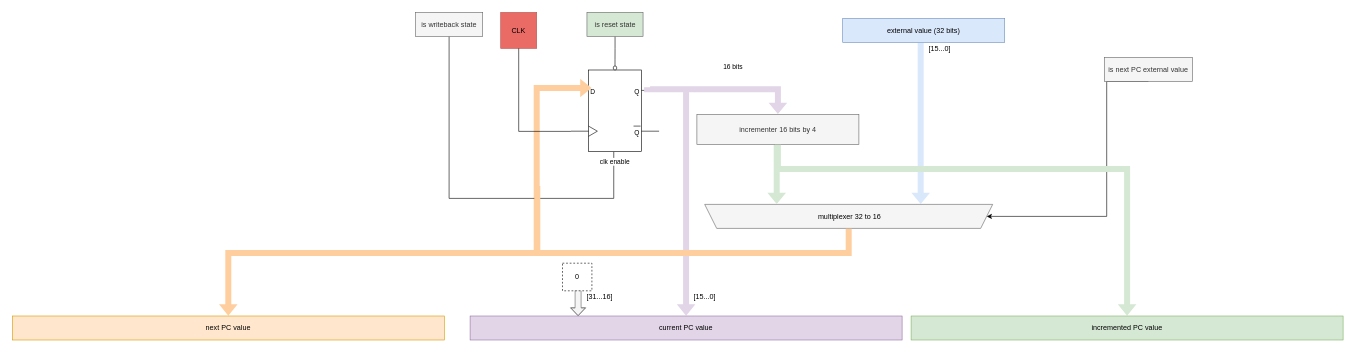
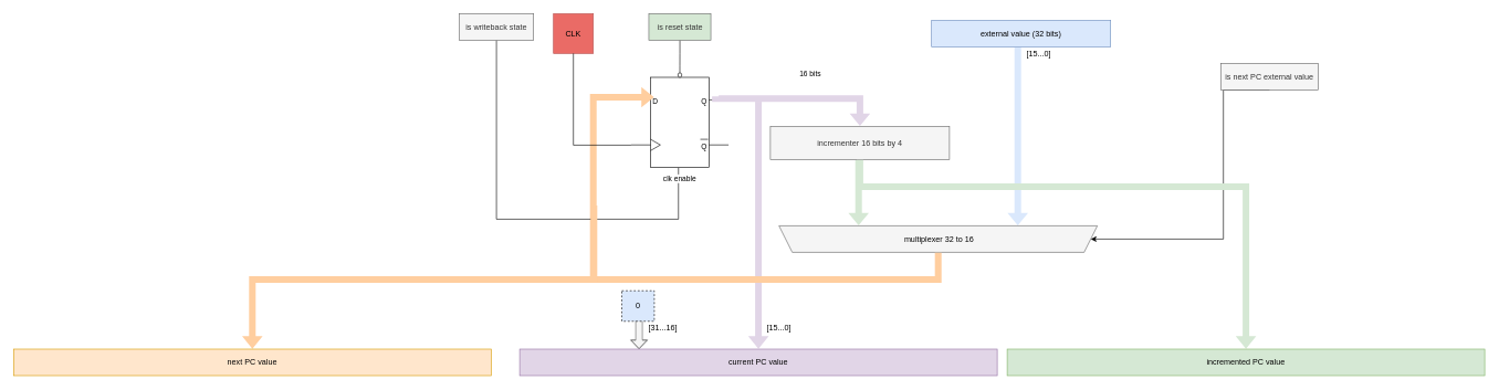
  <mxCell id="0" />
  <mxCell id="1" parent="0" />
  <mxCell id="2" value="" style="verticalLabelPosition=bottom;shadow=0;dashed=0;align=center;html=1;verticalAlign=top;shape=mxgraph.electrical.logic_gates.d_type_flip-flop_with_clear;" parent="1" vertex="1"><mxGeometry x="951" y="99" width="147" height="153" as="geometry" /></mxCell>
  <mxCell id="3" style="edgeStyle=orthogonalEdgeStyle;shape=flexArrow;rounded=0;orthogonalLoop=1;jettySize=auto;html=1;entryX=0.25;entryY=1;entryDx=0;entryDy=0;strokeWidth=1;fillColor=#dae8fc;strokeColor=none;" parent="1" source="4" target="13" edge="1"><mxGeometry relative="1" as="geometry"><Array as="points"><mxPoint x="1534" y="70" /></Array></mxGeometry></mxCell>
  <mxCell id="4" value="external value (32 bits)" style="rounded=0;whiteSpace=wrap;html=1;fillColor=#dae8fc;strokeColor=#6c8ebf;" parent="1" vertex="1"><mxGeometry x="1404" y="30" width="270" height="40" as="geometry" /></mxCell>
  <mxCell id="5" style="edgeStyle=orthogonalEdgeStyle;rounded=0;orthogonalLoop=1;jettySize=auto;html=1;exitX=0.5;exitY=1;exitDx=0;exitDy=0;entryX=0;entryY=0.5;entryDx=0;entryDy=0;" parent="1" source="6" target="13" edge="1"><mxGeometry relative="1" as="geometry"><Array as="points"><mxPoint x="1844" y="360" /></Array></mxGeometry></mxCell>
  <mxCell id="6" value="is next PC external value" style="rounded=0;whiteSpace=wrap;html=1;fillColor=#f5f5f5;strokeColor=#666666;fontColor=#333333;" parent="1" vertex="1"><mxGeometry x="1840" y="95" width="147" height="40" as="geometry" /></mxCell>
  <mxCell id="7" style="edgeStyle=orthogonalEdgeStyle;shape=flexArrow;rounded=0;orthogonalLoop=1;jettySize=auto;html=1;endArrow=block;endFill=0;strokeWidth=1;entryX=0.5;entryY=0;entryDx=0;entryDy=0;fillColor=#e1d5e7;strokeColor=none;" parent="1" target="9" edge="1"><mxGeometry relative="1" as="geometry"><mxPoint x="1143" y="148" as="sourcePoint" /><Array as="points"><mxPoint x="1143" y="148" /></Array></mxGeometry></mxCell>
  <mxCell id="8" style="edgeStyle=orthogonalEdgeStyle;rounded=0;orthogonalLoop=1;jettySize=auto;html=1;exitX=0.5;exitY=1;exitDx=0;exitDy=0;entryX=0.25;entryY=0;entryDx=0;entryDy=0;endArrow=classicThin;endFill=1;strokeWidth=1;shape=flexArrow;endWidth=13.81;endSize=4.043;fillColor=#f5f5f5;strokeColor=#666666;" parent="1" source="21" target="9" edge="1"><mxGeometry relative="1" as="geometry"><Array as="points"><mxPoint x="962" y="470" /><mxPoint x="963" y="470" /></Array></mxGeometry></mxCell>
  <mxCell id="9" value="current PC value" style="rounded=0;whiteSpace=wrap;html=1;fillColor=#e1d5e7;strokeColor=#9673a6;" parent="1" vertex="1"><mxGeometry x="783" y="526" width="720" height="40" as="geometry" /></mxCell>
  <mxCell id="10" style="edgeStyle=orthogonalEdgeStyle;rounded=0;orthogonalLoop=1;jettySize=auto;html=1;entryX=0.5;entryY=0;entryDx=0;entryDy=0;entryPerimeter=0;endArrow=none;endFill=0;" parent="1" source="11" target="2" edge="1"><mxGeometry relative="1" as="geometry" /></mxCell>
  <mxCell id="11" value="is reset state" style="rounded=0;whiteSpace=wrap;html=1;fillColor=#d5e8d4;strokeColor=#666666;fontColor=#333333;" parent="1" vertex="1"><mxGeometry x="977.75" y="20" width="93.5" height="40" as="geometry" /></mxCell>
  <mxCell id="12" value="CLK" style="rounded=0;whiteSpace=wrap;html=1;strokeColor=#b85450;fillColor=#EA6B66;" parent="1" vertex="1"><mxGeometry x="834" y="20" width="60" height="60" as="geometry" /></mxCell>
  <mxCell id="13" value="" style="shape=trapezoid;perimeter=trapezoidPerimeter;whiteSpace=wrap;html=1;fixedSize=1;fillColor=#f5f5f5;strokeColor=#666666;fontColor=#333333;rotation=-180;direction=east;" parent="1" vertex="1"><mxGeometry x="1174" y="340" width="480" height="40" as="geometry" /></mxCell>
  <mxCell id="14" style="edgeStyle=orthogonalEdgeStyle;shape=flexArrow;rounded=0;orthogonalLoop=1;jettySize=auto;html=1;entryX=0.75;entryY=1;entryDx=0;entryDy=0;endArrow=block;endFill=0;strokeWidth=1;fillColor=#d5e8d4;strokeColor=none;" parent="1" source="15" target="13" edge="1"><mxGeometry relative="1" as="geometry"><Array as="points"><mxPoint x="1296" y="225" /><mxPoint x="1294" y="225" /></Array></mxGeometry></mxCell>
  <mxCell id="15" value="incrementer 16 bits by 4" style="rounded=0;whiteSpace=wrap;html=1;fillColor=#f5f5f5;strokeColor=#666666;fontColor=#333333;" parent="1" vertex="1"><mxGeometry x="1161" y="190" width="270" height="50" as="geometry" /></mxCell>
  <mxCell id="16" value="multiplexer 32 to 16" style="text;html=1;strokeColor=none;fillColor=none;align=center;verticalAlign=middle;whiteSpace=wrap;rounded=0;" parent="1" vertex="1"><mxGeometry x="1350" y="350" width="131" height="20" as="geometry" /></mxCell>
  <mxCell id="17" style="edgeStyle=orthogonalEdgeStyle;rounded=0;orthogonalLoop=1;jettySize=auto;html=1;entryX=0.5;entryY=0;entryDx=0;entryDy=0;strokeWidth=1;shape=flexArrow;fillColor=#e1d5e7;exitX=0.8;exitY=0.245;exitDx=0;exitDy=0;exitPerimeter=0;strokeColor=none;" parent="1" target="15" edge="1"><mxGeometry relative="1" as="geometry"><mxPoint x="1078" y="144.3" as="sourcePoint" /><Array as="points"><mxPoint x="1078" y="148" /><mxPoint x="1296" y="148" /></Array></mxGeometry></mxCell>
  <mxCell id="18" value="16 bits" style="edgeLabel;html=1;align=center;verticalAlign=middle;resizable=0;points=[];" parent="17" vertex="1" connectable="0"><mxGeometry x="-0.856" y="1" relative="1" as="geometry"><mxPoint x="127.2" y="-37.3" as="offset" /></mxGeometry></mxCell>
  <mxCell id="19" style="edgeStyle=orthogonalEdgeStyle;shape=flexArrow;rounded=0;orthogonalLoop=1;jettySize=auto;html=1;endArrow=block;endFill=0;strokeWidth=1;strokeColor=none;entryX=0.238;entryY=0.307;entryDx=0;entryDy=0;entryPerimeter=0;fillColor=#FFCE9F;" parent="1" source="13" target="2" edge="1"><mxGeometry relative="1" as="geometry"><Array as="points"><mxPoint x="1414" y="421" /><mxPoint x="894" y="421" /><mxPoint x="894" y="146" /></Array><mxPoint x="937" y="146" as="targetPoint" /></mxGeometry></mxCell>
  <mxCell id="20" value="[15...0]" style="text;html=1;strokeColor=none;fillColor=none;align=center;verticalAlign=middle;whiteSpace=wrap;rounded=0;" parent="1" vertex="1"><mxGeometry x="1154" y="484" width="40" height="20" as="geometry" /></mxCell>
- <mxCell id="21" value="0" style="rounded=0;whiteSpace=wrap;html=1;dashed=1;" parent="1" vertex="1"><mxGeometry x="937" y="438" width="49" height="46" as="geometry" /></mxCell>
+ <mxCell id="21" value="0" style="rounded=0;whiteSpace=wrap;html=1;dashed=1;fillColor=#dae8fc;" parent="1" vertex="1"><mxGeometry x="937" y="438" width="49" height="46" as="geometry" /></mxCell>
  <mxCell id="22" value="[31...16]" style="text;html=1;strokeColor=none;fillColor=none;align=center;verticalAlign=middle;whiteSpace=wrap;rounded=0;" parent="1" vertex="1"><mxGeometry x="979" y="484" width="40" height="20" as="geometry" /></mxCell>
  <mxCell id="23" value="[15...0]" style="text;html=1;strokeColor=none;fillColor=none;align=center;verticalAlign=middle;whiteSpace=wrap;rounded=0;" parent="1" vertex="1"><mxGeometry x="1546" y="71" width="40" height="20" as="geometry" /></mxCell>
  <mxCell id="24" style="edgeStyle=orthogonalEdgeStyle;rounded=0;orthogonalLoop=1;jettySize=auto;html=1;exitX=0.5;exitY=1;exitDx=0;exitDy=0;entryX=0.5;entryY=0;entryDx=0;entryDy=0;fillColor=#d5e8d4;shape=flexArrow;strokeColor=none;" parent="1" source="15" target="25" edge="1"><mxGeometry relative="1" as="geometry"><Array as="points"><mxPoint x="1296" y="281" /><mxPoint x="1878" y="281" /></Array></mxGeometry></mxCell>
  <mxCell id="25" value="incremented PC value" style="rounded=0;whiteSpace=wrap;html=1;fillColor=#d5e8d4;strokeColor=#82b366;" parent="1" vertex="1"><mxGeometry x="1518" y="526" width="720" height="40" as="geometry" /></mxCell>
  <mxCell id="26" style="edgeStyle=orthogonalEdgeStyle;rounded=0;orthogonalLoop=1;jettySize=auto;html=1;exitX=0;exitY=0.78;exitDx=0;exitDy=0;exitPerimeter=0;entryX=0.5;entryY=1;entryDx=0;entryDy=0;endArrow=none;endFill=0;" parent="1" source="2" target="12" edge="1"><mxGeometry relative="1" as="geometry" /></mxCell>
  <mxCell id="27" style="edgeStyle=orthogonalEdgeStyle;rounded=0;orthogonalLoop=1;jettySize=auto;html=1;exitX=0.5;exitY=1;exitDx=0;exitDy=0;entryX=0.486;entryY=1.003;entryDx=0;entryDy=0;entryPerimeter=0;endArrow=none;endFill=0;" parent="1" source="29" target="2" edge="1"><mxGeometry relative="1" as="geometry"><Array as="points"><mxPoint x="748" y="330" /><mxPoint x="1022" y="330" /></Array></mxGeometry></mxCell>
  <mxCell id="28" value="clk enable" style="edgeLabel;html=1;align=center;verticalAlign=middle;resizable=0;points=[];" parent="27" vertex="1" connectable="0"><mxGeometry x="0.949" y="-1" relative="1" as="geometry"><mxPoint as="offset" /></mxGeometry></mxCell>
  <mxCell id="29" value="is writeback state" style="rounded=0;whiteSpace=wrap;html=1;fillColor=#f5f5f5;strokeColor=#666666;fontColor=#333333;" parent="1" vertex="1"><mxGeometry x="692" y="20" width="112" height="40" as="geometry" /></mxCell>
  <mxCell id="30" style="edgeStyle=orthogonalEdgeStyle;rounded=0;orthogonalLoop=1;jettySize=auto;html=1;exitX=0.5;exitY=0;exitDx=0;exitDy=0;shape=flexArrow;entryX=0.5;entryY=0;entryDx=0;entryDy=0;strokeColor=none;fillColor=#FFCE9F;" edge="1" parent="1" target="31"><mxGeometry relative="1" as="geometry"><mxPoint x="895" y="309" as="sourcePoint" /><Array as="points"><mxPoint x="895" y="421" /><mxPoint x="380" y="421" /></Array></mxGeometry></mxCell>
  <mxCell id="31" value="next PC value" style="rounded=0;whiteSpace=wrap;html=1;fillColor=#ffe6cc;strokeColor=#d79b00;" vertex="1" parent="1"><mxGeometry x="20" y="526" width="720" height="40" as="geometry" /></mxCell>
